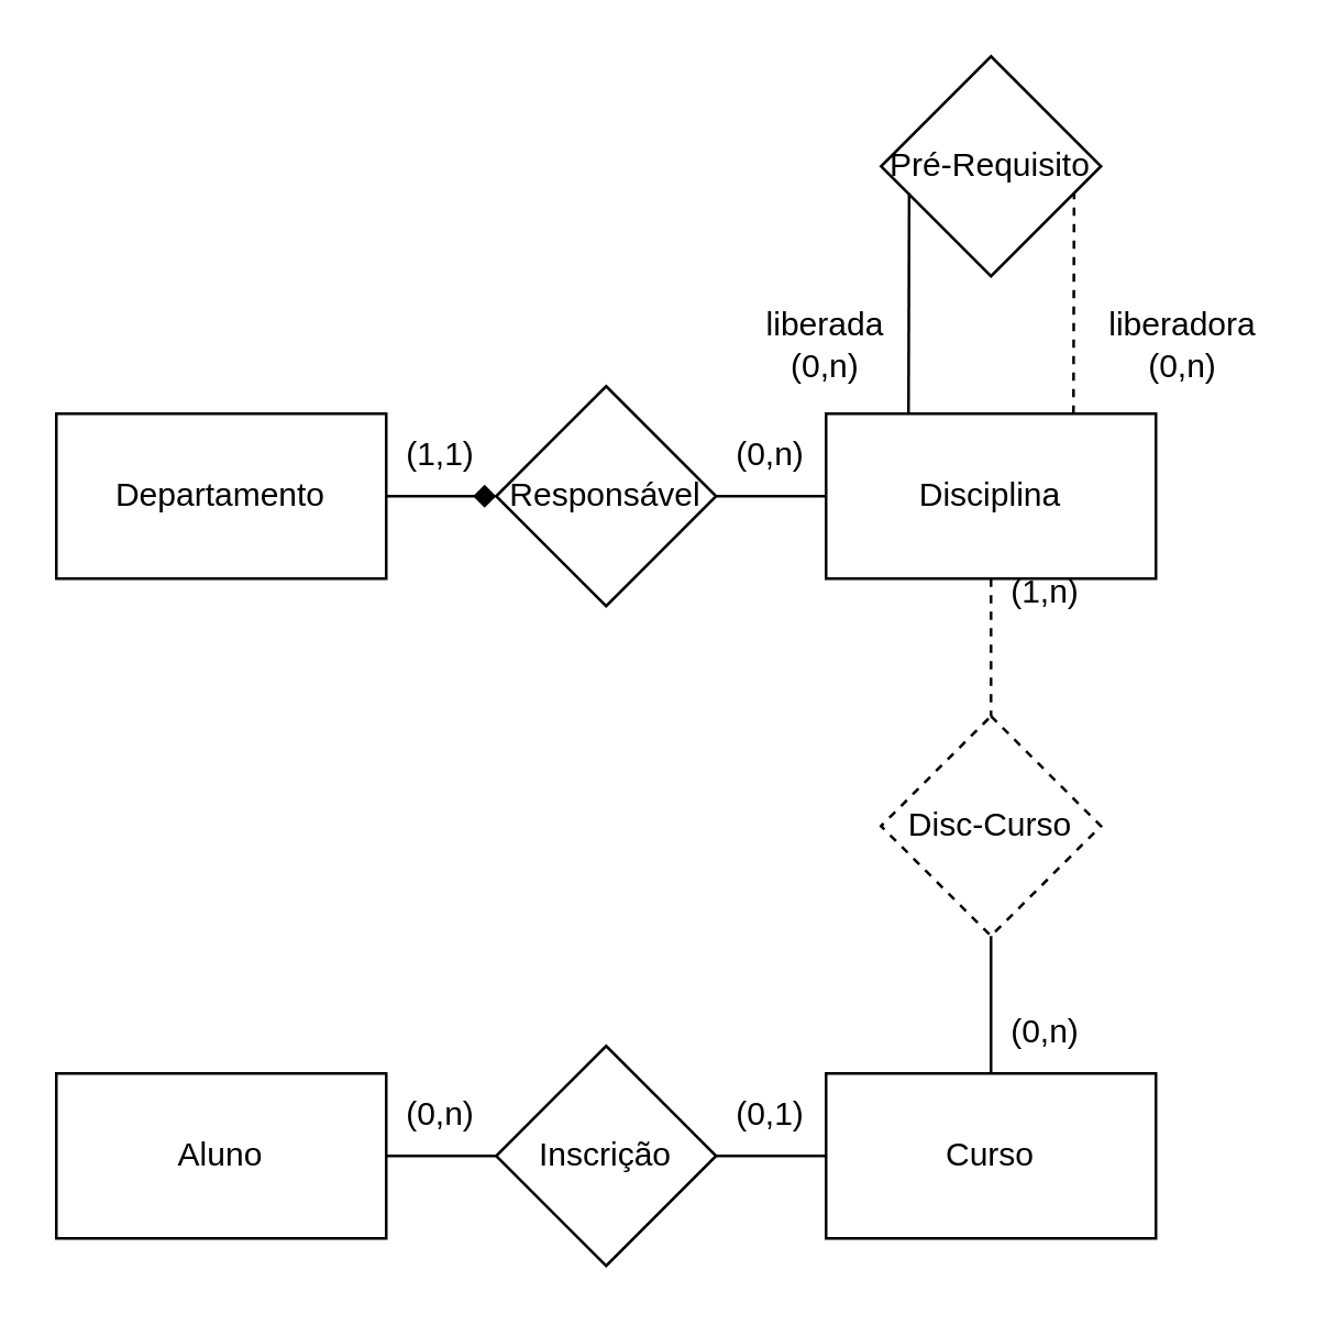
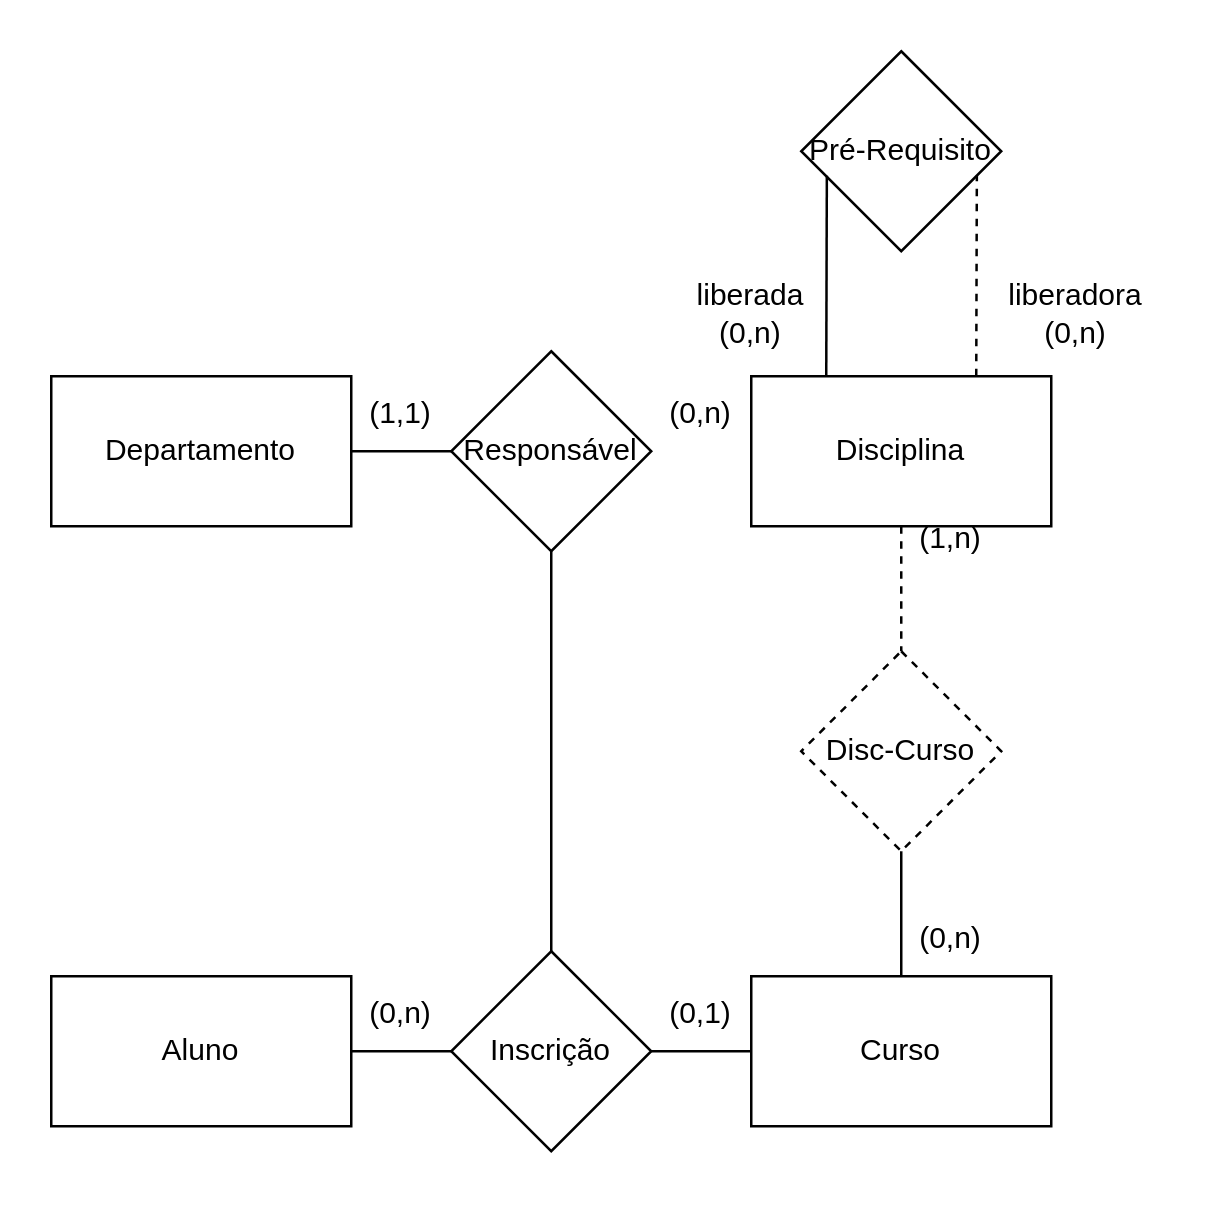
  <mxCell id="0" />
  <mxCell id="1" parent="0" />
  <mxCell id="2" value="Departamento" style="rounded=0;whiteSpace=wrap;html=1;" vertex="1" parent="1"><mxGeometry x="20" y="150" width="120" height="60" as="geometry" /></mxCell>
  <mxCell id="3" value="Responsável" style="rhombus;whiteSpace=wrap;html=1;" vertex="1" parent="1"><mxGeometry x="180" y="140" width="80" height="80" as="geometry" /></mxCell>
  <mxCell id="4" value="" style="edgeStyle=orthogonalEdgeStyle;rounded=0;orthogonalLoop=1;jettySize=auto;html=1;endArrow=none;endFill=0;dashed=1;" edge="1" parent="1" source="5" target="9"><mxGeometry relative="1" as="geometry" /></mxCell>
  <mxCell id="5" value="Disciplina" style="rounded=0;whiteSpace=wrap;html=1;" vertex="1" parent="1"><mxGeometry x="300" y="150" width="120" height="60" as="geometry" /></mxCell>
- <mxCell id="6" value="" style="endArrow=diamond;html=1;rounded=0;" edge="1" parent="1" source="2" target="3"><mxGeometry width="50" height="50" relative="1" as="geometry"><mxPoint x="130" y="190" as="sourcePoint" /><mxPoint x="180" y="140" as="targetPoint" /></mxGeometry></mxCell>
- <mxCell id="7" value="" style="endArrow=none;html=1;rounded=0;" edge="1" parent="1" source="3" target="5"><mxGeometry width="50" height="50" relative="1" as="geometry"><mxPoint x="240" y="280" as="sourcePoint" /><mxPoint x="290" y="230" as="targetPoint" /></mxGeometry></mxCell>
+ <mxCell id="6" value="" style="endArrow=none;html=1;rounded=0;" edge="1" parent="1" source="2" target="3"><mxGeometry width="50" height="50" relative="1" as="geometry"><mxPoint x="130" y="190" as="sourcePoint" /><mxPoint x="180" y="140" as="targetPoint" /></mxGeometry></mxCell>
+ <mxCell id="7" value="" style="endArrow=none;html=1;rounded=0;" edge="1" parent="1" source="3" target="11"><mxGeometry width="50" height="50" relative="1" as="geometry"><mxPoint x="240" y="280" as="sourcePoint" /><mxPoint x="290" y="230" as="targetPoint" /></mxGeometry></mxCell>
  <mxCell id="8" value="" style="edgeStyle=orthogonalEdgeStyle;rounded=0;orthogonalLoop=1;jettySize=auto;html=1;endArrow=none;endFill=0;" edge="1" parent="1" source="9" target="10"><mxGeometry relative="1" as="geometry" /></mxCell>
  <mxCell id="9" value="Disc-Curso" style="rhombus;whiteSpace=wrap;html=1;rounded=0;dashed=1;" vertex="1" parent="1"><mxGeometry x="320" y="260" width="80" height="80" as="geometry" /></mxCell>
  <mxCell id="10" value="Curso" style="whiteSpace=wrap;html=1;rounded=0;" vertex="1" parent="1"><mxGeometry x="300" y="390" width="120" height="60" as="geometry" /></mxCell>
  <mxCell id="11" value="Inscrição" style="rhombus;whiteSpace=wrap;html=1;" vertex="1" parent="1"><mxGeometry x="180" y="380" width="80" height="80" as="geometry" /></mxCell>
  <mxCell id="12" value="Aluno" style="rounded=0;whiteSpace=wrap;html=1;" vertex="1" parent="1"><mxGeometry x="20" y="390" width="120" height="60" as="geometry" /></mxCell>
  <mxCell id="13" value="" style="endArrow=none;html=1;rounded=0;" edge="1" parent="1" source="11" target="12"><mxGeometry width="50" height="50" relative="1" as="geometry"><mxPoint x="50" y="520" as="sourcePoint" /><mxPoint x="100" y="470" as="targetPoint" /></mxGeometry></mxCell>
  <mxCell id="14" value="" style="endArrow=none;html=1;rounded=0;" edge="1" parent="1" source="11" target="10"><mxGeometry width="50" height="50" relative="1" as="geometry"><mxPoint x="190" y="430" as="sourcePoint" /><mxPoint x="150" y="430" as="targetPoint" /></mxGeometry></mxCell>
  <mxCell id="15" value="(1,n)" style="text;html=1;strokeColor=none;fillColor=none;align=center;verticalAlign=middle;whiteSpace=wrap;rounded=0;" vertex="1" parent="1"><mxGeometry x="350" y="200" width="60" height="30" as="geometry" /></mxCell>
  <mxCell id="16" value="(0,1)" style="text;html=1;strokeColor=none;fillColor=none;align=center;verticalAlign=middle;whiteSpace=wrap;rounded=0;" vertex="1" parent="1"><mxGeometry x="250" y="390" width="60" height="30" as="geometry" /></mxCell>
  <mxCell id="17" value="(0,n)" style="text;html=1;strokeColor=none;fillColor=none;align=center;verticalAlign=middle;whiteSpace=wrap;rounded=0;" vertex="1" parent="1"><mxGeometry x="130" y="390" width="60" height="30" as="geometry" /></mxCell>
  <mxCell id="18" value="(0,n)" style="text;html=1;strokeColor=none;fillColor=none;align=center;verticalAlign=middle;whiteSpace=wrap;rounded=0;" vertex="1" parent="1"><mxGeometry x="350" y="360" width="60" height="30" as="geometry" /></mxCell>
  <mxCell id="19" value="(0,n)" style="text;html=1;strokeColor=none;fillColor=none;align=center;verticalAlign=middle;whiteSpace=wrap;rounded=0;" vertex="1" parent="1"><mxGeometry x="250" y="150" width="60" height="30" as="geometry" /></mxCell>
  <mxCell id="20" value="(1,1)" style="text;html=1;strokeColor=none;fillColor=none;align=center;verticalAlign=middle;whiteSpace=wrap;rounded=0;" vertex="1" parent="1"><mxGeometry x="130" y="150" width="60" height="30" as="geometry" /></mxCell>
  <mxCell id="21" value="Pré-Requisito" style="rhombus;whiteSpace=wrap;html=1;" vertex="1" parent="1"><mxGeometry x="320" y="20" width="80" height="80" as="geometry" /></mxCell>
  <mxCell id="22" value="" style="endArrow=none;html=1;rounded=0;exitX=0.75;exitY=0;exitDx=0;exitDy=0;entryX=0.878;entryY=0.622;entryDx=0;entryDy=0;entryPerimeter=0;dashed=1;" edge="1" parent="1" source="5" target="21"><mxGeometry width="50" height="50" relative="1" as="geometry"><mxPoint x="450" y="130" as="sourcePoint" /><mxPoint x="500" y="80" as="targetPoint" /></mxGeometry></mxCell>
  <mxCell id="23" value="" style="endArrow=none;html=1;rounded=0;exitX=0.75;exitY=0;exitDx=0;exitDy=0;entryX=0.878;entryY=0.622;entryDx=0;entryDy=0;entryPerimeter=0;" edge="1" parent="1"><mxGeometry width="50" height="50" relative="1" as="geometry"><mxPoint x="330" y="150" as="sourcePoint" /><mxPoint x="330.24" y="69.76" as="targetPoint" /></mxGeometry></mxCell>
  <mxCell id="24" value="&lt;div&gt;liberada&lt;/div&gt;&lt;div&gt;(0,n)&lt;/div&gt;" style="text;html=1;strokeColor=none;fillColor=none;align=center;verticalAlign=middle;whiteSpace=wrap;rounded=0;" vertex="1" parent="1"><mxGeometry x="270" y="110" width="60" height="30" as="geometry" /></mxCell>
  <mxCell id="25" value="&lt;div&gt;liberadora&lt;/div&gt;&lt;div&gt;(0,n)&lt;/div&gt;" style="text;html=1;strokeColor=none;fillColor=none;align=center;verticalAlign=middle;whiteSpace=wrap;rounded=0;" vertex="1" parent="1"><mxGeometry x="400" y="110" width="60" height="30" as="geometry" /></mxCell>
